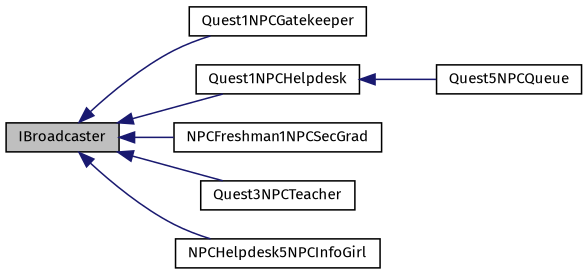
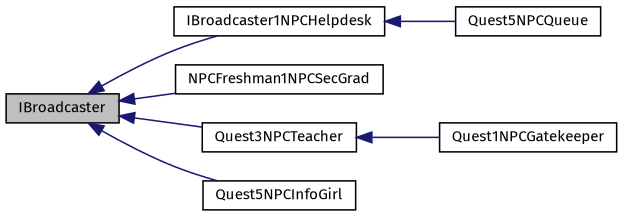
  digraph {
    fontname="Fira Sans"
    rankdir=LR
    node [color=black fillcolor=white fontname="Fira Sans" fontsize=10 shape=record style=filled]
    edge [color=midnightblue dir=back fontname="Fira Sans" fontsize=10 labelfontname=Helvetica labelfontsize=10 style=solid]
    n1 [fillcolor=grey75 fontcolor=black height=0.2 label=IBroadcaster width=0.4]
    n2 [height=0.2 label=Quest1NPCGatekeeper width=0.4]
-   n3 [height=0.2 label=Quest1NPCHelpdesk width=0.4]
+   n3 [height=0.2 label=IBroadcaster1NPCHelpdesk width=0.4]
    n4 [height=0.2 label=NPCFreshman1NPCSecGrad width=0.4]
    n5 [height=0.2 label=Quest3NPCTeacher width=0.4]
-   n6 [height=0.2 label=NPCHelpdesk5NPCInfoGirl width=0.4]
+   n6 [height=0.2 label=Quest5NPCInfoGirl width=0.4]
    n7 [height=0.2 label=Quest5NPCQueue width=0.4]
-   n1 -> n2
+   n5 -> n2
    n1 -> n3
    n1 -> n4
    n1 -> n5
    n1 -> n6
    n3 -> n7
  }
